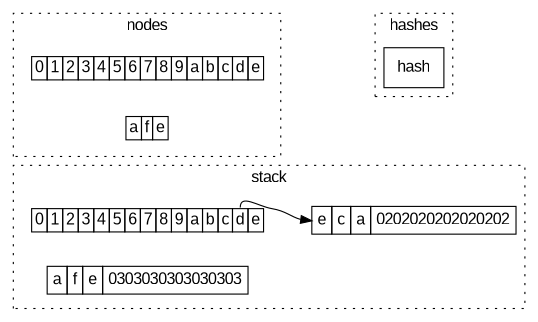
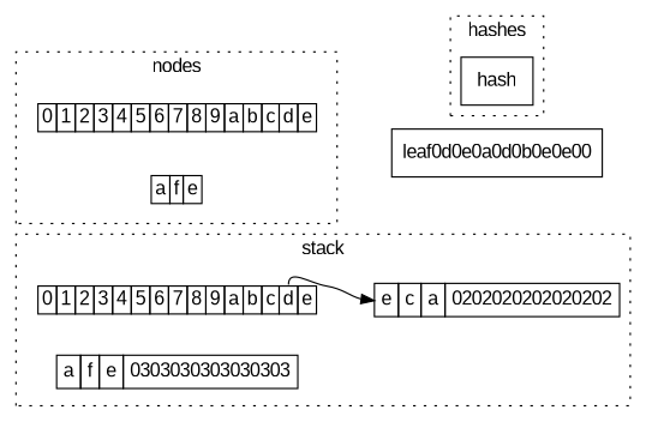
  digraph {
    rankdir=LR
    fontname="Liberation Sans"
    node [shape=none fontname="Liberation Sans"]
    edge [fontname="Liberation Sans" style=invis]
    n1 [label=<<table border="0" cellborder="1" cellspacing="0"><tr><td port="0">0</td><td port="1">1</td><td port="2">2</td><td port="3">3</td><td port="4">4</td><td port="5">5</td><td port="6">6</td><td port="7">7</td><td port="8">8</td><td port="9">9</td><td port="10">a</td><td port="11">b</td><td port="12">c</td><td port="13">d</td><td port="14">e</td></tr></table>>]
    n2 [label=<<table border="0" cellborder="1" cellspacing="0" cellpadding="4"><tr><td port="0">e</td><td port="1">c</td><td port="2">a</td><td>0202020202020202</td></tr></table>> margin=0]
    n3 [label=<<table border="0" cellborder="1" cellspacing="0" cellpadding="4"><tr><td port="0">a</td><td port="1">f</td><td port="2">e</td><td>0303030303030303</td></tr></table>> margin=0]
    n4 [label=<<table border="0" cellborder="1" cellspacing="0"><tr><td port="0">0</td><td port="1">1</td><td port="2">2</td><td port="3">3</td><td port="4">4</td><td port="5">5</td><td port="6">6</td><td port="7">7</td><td port="8">8</td><td port="9">9</td><td port="10">a</td><td port="11">b</td><td port="12">c</td><td port="13">d</td><td port="14">e</td></tr></table>>]
    n5 [label=<<table border="0" cellspacing="0" cellborder="1"><tr><td port="0">a</td><td port="1">f</td><td port="2">e</td></tr></table>>]
    hash [shape=box]
+   leaf0d0e0a0d0b0e0e00 [shape=box]
    subgraph cluster_1 {
      label=stack
      style=dotted
      n1
      n2
      n3
    }
    subgraph cluster_2 {
      label=nodes
      style=dotted
      n4
      n5
    }
    subgraph cluster_3 {
      label=hashes
      style=dotted
      hash
    }
    n1 -> n2 [headport=0 tailport=13 style=""]
    n4 -> hash
+   n4 -> leaf0d0e0a0d0b0e0e00
  }
